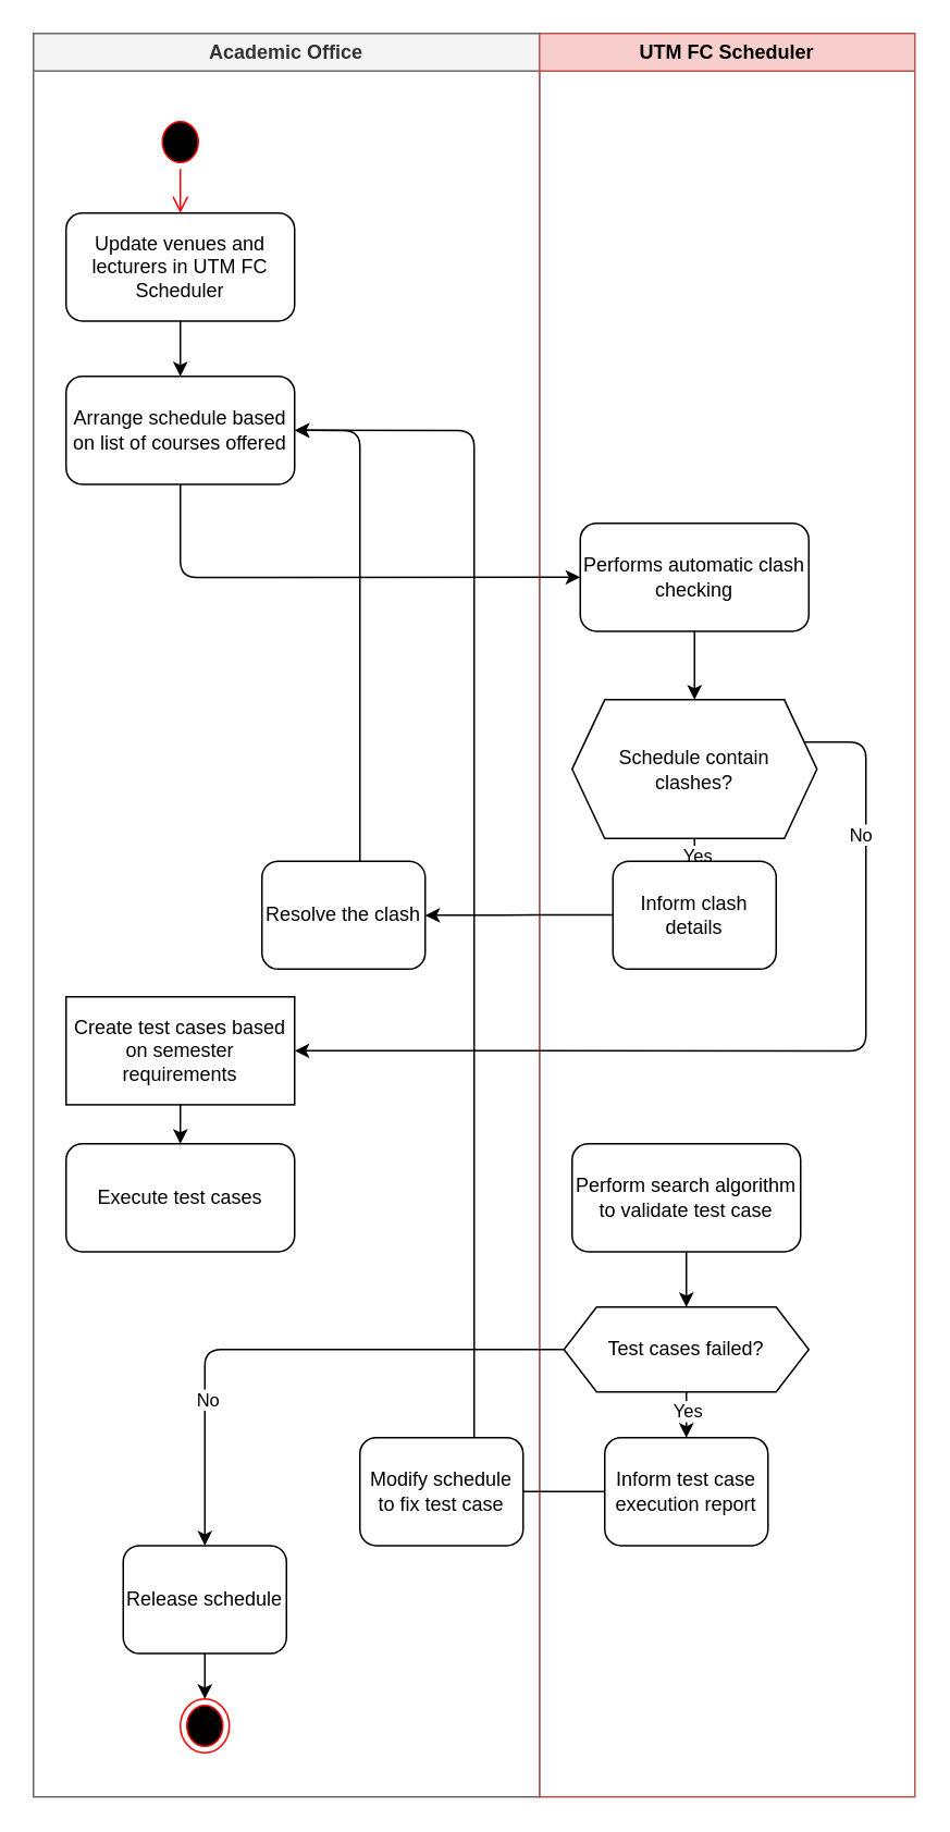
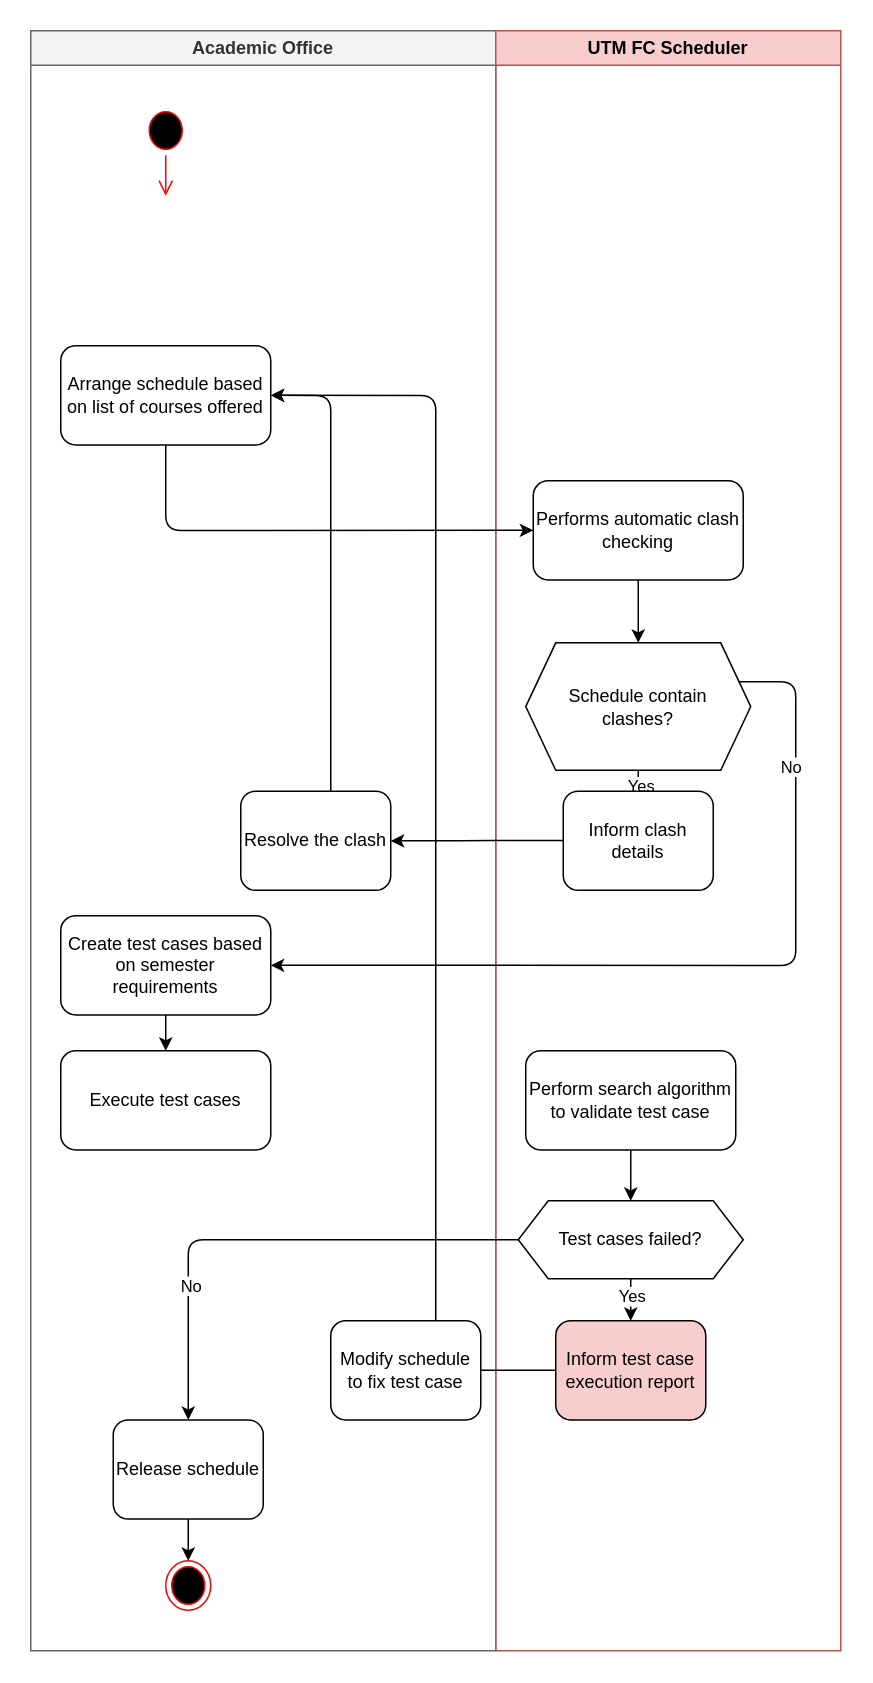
  <mxCell id="0" />
  <mxCell id="1" parent="0" />
  <mxCell id="2" value="" style="group" vertex="1" connectable="0" parent="1"><mxGeometry x="20" y="20" width="540" height="1080" as="geometry" /></mxCell>
  <mxCell id="3" value="Academic Office" style="swimlane;whiteSpace=wrap;html=1;fillColor=#f5f5f5;fontColor=#333333;strokeColor=#666666;" parent="2" vertex="1"><mxGeometry width="310" height="1080" as="geometry" /></mxCell>
  <mxCell id="4" value="" style="ellipse;html=1;shape=startState;fillColor=#000000;strokeColor=#ff0000;" parent="3" vertex="1"><mxGeometry x="75" y="50.003" width="30" height="33.056" as="geometry" /></mxCell>
  <mxCell id="5" value="" style="edgeStyle=orthogonalEdgeStyle;html=1;verticalAlign=bottom;endArrow=open;endSize=8;strokeColor=#ff0000;" parent="3" source="4" edge="1"><mxGeometry relative="1" as="geometry"><mxPoint x="90" y="110" as="targetPoint" /></mxGeometry></mxCell>
  <mxCell id="6" value="" style="ellipse;html=1;shape=endState;fillColor=#000000;strokeColor=#ff0000;" parent="3" vertex="1"><mxGeometry x="90" y="1019.997" width="30" height="33.056" as="geometry" /></mxCell>
- <mxCell id="7" style="edgeStyle=none;html=1;entryX=0.5;entryY=0;entryDx=0;entryDy=0;" parent="3" source="8" target="9" edge="1"><mxGeometry relative="1" as="geometry" /></mxCell>
- <mxCell id="8" value="Update venues and lecturers in UTM FC Scheduler" style="rounded=1;whiteSpace=wrap;html=1;" parent="3" vertex="1"><mxGeometry x="20" y="110.004" width="140" height="66.111" as="geometry" /></mxCell>
  <mxCell id="9" value="Arrange schedule based on list of courses offered" style="rounded=1;whiteSpace=wrap;html=1;" parent="3" vertex="1"><mxGeometry x="20" y="210.004" width="140" height="66.111" as="geometry" /></mxCell>
  <mxCell id="10" style="edgeStyle=orthogonalEdgeStyle;html=1;entryX=1;entryY=0.5;entryDx=0;entryDy=0;" parent="3" source="11" target="9" edge="1"><mxGeometry relative="1" as="geometry"><Array as="points"><mxPoint x="200" y="243" /></Array></mxGeometry></mxCell>
  <mxCell id="11" value="Resolve the clash" style="rounded=1;whiteSpace=wrap;html=1;" parent="3" vertex="1"><mxGeometry x="140" y="506.95" width="100" height="66.11" as="geometry" /></mxCell>
  <mxCell id="12" style="edgeStyle=orthogonalEdgeStyle;html=1;" parent="3" source="13" target="14" edge="1"><mxGeometry relative="1" as="geometry" /></mxCell>
- <mxCell id="13" value="Create test cases based on semester requirements" style="whiteSpace=wrap;html=1;rounded=0;" parent="3" vertex="1"><mxGeometry x="20" y="590.004" width="140" height="66.111" as="geometry" /></mxCell>
+ <mxCell id="13" value="Create test cases based on semester requirements" style="rounded=1;whiteSpace=wrap;html=1;" parent="3" vertex="1"><mxGeometry x="20" y="590.004" width="140" height="66.111" as="geometry" /></mxCell>
  <mxCell id="14" value="Execute test cases" style="rounded=1;whiteSpace=wrap;html=1;" parent="3" vertex="1"><mxGeometry x="20" y="680.004" width="140" height="66.111" as="geometry" /></mxCell>
  <mxCell id="15" style="edgeStyle=orthogonalEdgeStyle;html=1;entryX=1;entryY=0.5;entryDx=0;entryDy=0;" parent="3" source="16" target="9" edge="1"><mxGeometry relative="1" as="geometry"><Array as="points"><mxPoint x="270" y="243" /></Array></mxGeometry></mxCell>
  <mxCell id="16" value="Modify schedule to fix test case" style="rounded=1;whiteSpace=wrap;html=1;" parent="3" vertex="1"><mxGeometry x="200" y="860" width="100" height="66.11" as="geometry" /></mxCell>
  <mxCell id="17" style="edgeStyle=orthogonalEdgeStyle;html=1;" parent="3" source="18" target="6" edge="1"><mxGeometry relative="1" as="geometry" /></mxCell>
  <mxCell id="18" value="Release schedule" style="rounded=1;whiteSpace=wrap;html=1;" parent="3" vertex="1"><mxGeometry x="55" y="926.11" width="100" height="66.11" as="geometry" /></mxCell>
  <mxCell id="19" value="UTM FC Scheduler" style="swimlane;whiteSpace=wrap;html=1;fillColor=#f8cecc;strokeColor=#b85450;" parent="2" vertex="1"><mxGeometry x="310" width="230" height="1080" as="geometry" /></mxCell>
  <mxCell id="20" style="edgeStyle=orthogonalEdgeStyle;html=1;" parent="19" source="22" target="25" edge="1"><mxGeometry relative="1" as="geometry" /></mxCell>
  <mxCell id="21" value="Yes" style="edgeLabel;html=1;align=center;verticalAlign=middle;resizable=0;points=[];" parent="20" vertex="1" connectable="0"><mxGeometry x="-0.205" y="-1" relative="1" as="geometry"><mxPoint as="offset" /></mxGeometry></mxCell>
  <mxCell id="22" value="Schedule contain &lt;br&gt;clashes?" style="shape=hexagon;perimeter=hexagonPerimeter2;whiteSpace=wrap;html=1;fixedSize=1;" parent="19" vertex="1"><mxGeometry x="20" y="408.06" width="150" height="85" as="geometry" /></mxCell>
  <mxCell id="23" style="edgeStyle=orthogonalEdgeStyle;html=1;" parent="19" source="24" target="22" edge="1"><mxGeometry relative="1" as="geometry" /></mxCell>
  <mxCell id="24" value="Performs automatic clash checking" style="rounded=1;whiteSpace=wrap;html=1;" parent="19" vertex="1"><mxGeometry x="25" y="300.004" width="140" height="66.111" as="geometry" /></mxCell>
  <mxCell id="25" value="Inform clash details" style="rounded=1;whiteSpace=wrap;html=1;" parent="19" vertex="1"><mxGeometry x="45" y="506.94" width="100" height="66.11" as="geometry" /></mxCell>
  <mxCell id="26" style="edgeStyle=orthogonalEdgeStyle;html=1;" parent="19" source="27" target="30" edge="1"><mxGeometry relative="1" as="geometry" /></mxCell>
  <mxCell id="27" value="Perform search algorithm to validate test case" style="rounded=1;whiteSpace=wrap;html=1;" parent="19" vertex="1"><mxGeometry x="20" y="680.004" width="140" height="66.111" as="geometry" /></mxCell>
  <mxCell id="28" style="edgeStyle=orthogonalEdgeStyle;html=1;" parent="19" source="30" target="31" edge="1"><mxGeometry relative="1" as="geometry"><Array as="points"><mxPoint x="90" y="850" /><mxPoint x="90" y="850" /></Array></mxGeometry></mxCell>
  <mxCell id="29" value="Yes" style="edgeLabel;html=1;align=center;verticalAlign=middle;resizable=0;points=[];" parent="28" vertex="1" connectable="0"><mxGeometry x="-0.175" relative="1" as="geometry"><mxPoint as="offset" /></mxGeometry></mxCell>
  <mxCell id="30" value="Test cases failed?" style="shape=hexagon;perimeter=hexagonPerimeter2;whiteSpace=wrap;html=1;fixedSize=1;" parent="19" vertex="1"><mxGeometry x="15" y="780" width="150" height="51.94" as="geometry" /></mxCell>
- <mxCell id="31" value="Inform test case execution report" style="rounded=1;whiteSpace=wrap;html=1;" parent="19" vertex="1"><mxGeometry x="40" y="860" width="100" height="66.11" as="geometry" /></mxCell>
+ <mxCell id="31" value="Inform test case execution report" style="rounded=1;whiteSpace=wrap;html=1;fillColor=#f8cecc;" parent="19" vertex="1"><mxGeometry x="40" y="860" width="100" height="66.11" as="geometry" /></mxCell>
  <mxCell id="32" style="edgeStyle=orthogonalEdgeStyle;html=1;entryX=0;entryY=0.5;entryDx=0;entryDy=0;" parent="2" source="9" target="24" edge="1"><mxGeometry relative="1" as="geometry"><Array as="points"><mxPoint x="90" y="333" /></Array></mxGeometry></mxCell>
  <mxCell id="33" style="edgeStyle=orthogonalEdgeStyle;html=1;" parent="2" source="25" target="11" edge="1"><mxGeometry relative="1" as="geometry" /></mxCell>
  <mxCell id="34" style="edgeStyle=orthogonalEdgeStyle;html=1;entryX=1;entryY=0.5;entryDx=0;entryDy=0;" parent="2" source="22" target="13" edge="1"><mxGeometry relative="1" as="geometry"><Array as="points"><mxPoint x="510" y="434" /><mxPoint x="510" y="623" /></Array></mxGeometry></mxCell>
  <mxCell id="35" value="No" style="edgeLabel;html=1;align=center;verticalAlign=middle;resizable=0;points=[];" parent="34" vertex="1" connectable="0"><mxGeometry x="-0.675" y="-4" relative="1" as="geometry"><mxPoint as="offset" /></mxGeometry></mxCell>
  <mxCell id="36" style="edgeStyle=orthogonalEdgeStyle;html=1;endArrow=none;" parent="2" source="31" target="16" edge="1"><mxGeometry relative="1" as="geometry" /></mxCell>
  <mxCell id="37" style="edgeStyle=orthogonalEdgeStyle;html=1;" parent="2" source="30" target="18" edge="1"><mxGeometry relative="1" as="geometry" /></mxCell>
  <mxCell id="38" value="No" style="edgeLabel;html=1;align=center;verticalAlign=middle;resizable=0;points=[];" parent="37" vertex="1" connectable="0"><mxGeometry x="0.477" y="1" relative="1" as="geometry"><mxPoint as="offset" /></mxGeometry></mxCell>
